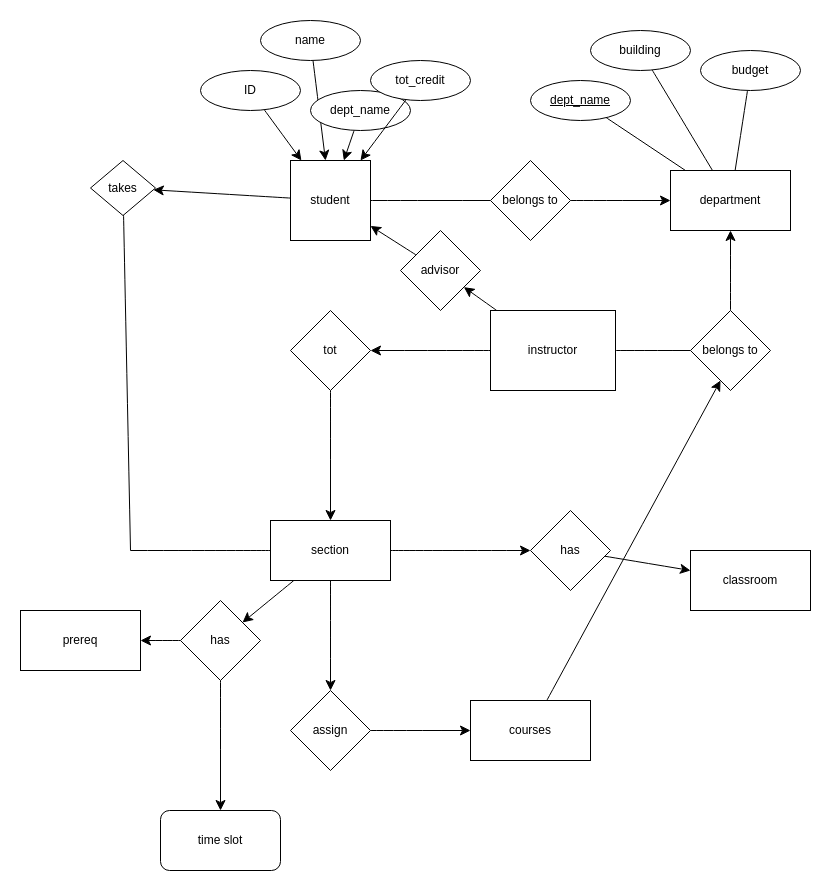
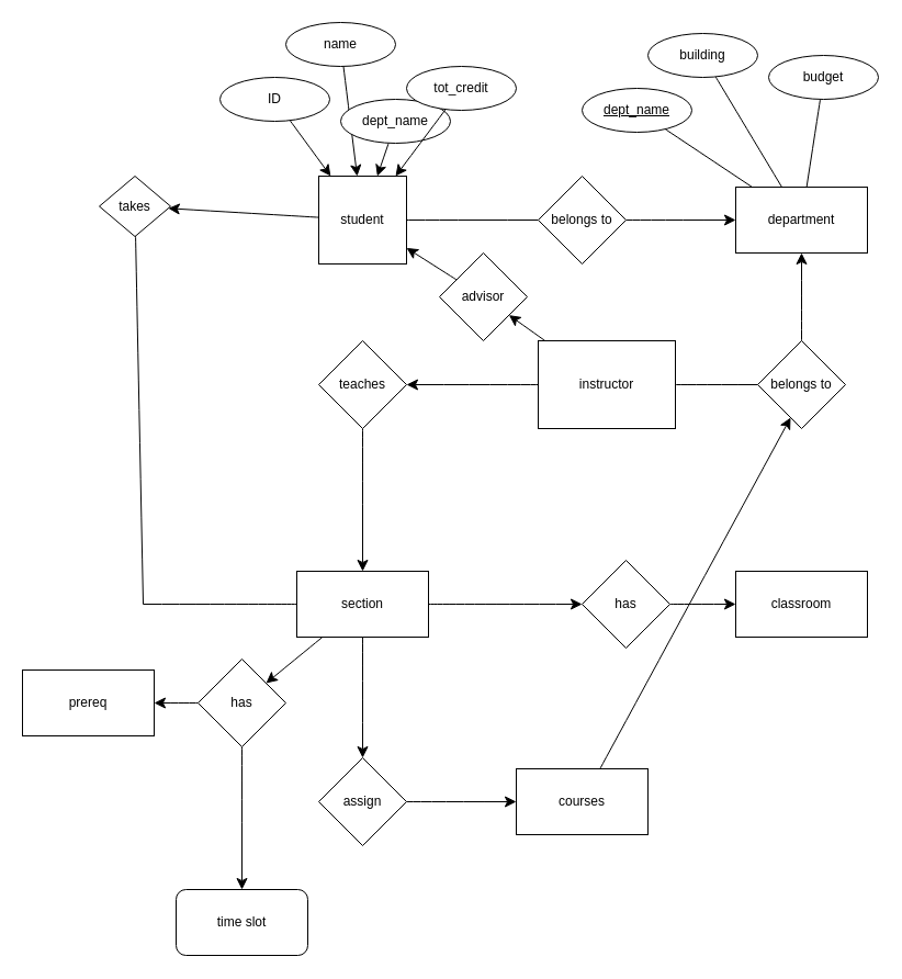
  <mxCell id="0" />
  <mxCell id="1" parent="0" />
  <mxCell id="2" value="" style="edgeStyle=none;curved=1;rounded=0;orthogonalLoop=1;jettySize=auto;html=1;fontSize=12;startSize=8;endSize=8;endArrow=none;startFill=0;" edge="1" parent="1" source="4" target="6"><mxGeometry relative="1" as="geometry" /></mxCell>
  <mxCell id="3" value="" style="edgeStyle=none;curved=1;rounded=0;orthogonalLoop=1;jettySize=auto;html=1;fontSize=12;startSize=8;endSize=8;" edge="1" parent="1" source="4" target="22"><mxGeometry relative="1" as="geometry" /></mxCell>
  <mxCell id="4" value="student" style="whiteSpace=wrap;html=1;aspect=fixed;" parent="1" vertex="1"><mxGeometry x="290" y="160" width="80" height="80" as="geometry" /></mxCell>
  <mxCell id="5" value="" style="edgeStyle=none;curved=1;rounded=0;orthogonalLoop=1;jettySize=auto;html=1;fontSize=12;startSize=8;endSize=8;" edge="1" parent="1" source="6" target="7"><mxGeometry relative="1" as="geometry" /></mxCell>
  <mxCell id="6" value="belongs to" style="rhombus;whiteSpace=wrap;html=1;" vertex="1" parent="1"><mxGeometry x="490" y="160" width="80" height="80" as="geometry" /></mxCell>
  <mxCell id="7" value="department" style="whiteSpace=wrap;html=1;" vertex="1" parent="1"><mxGeometry x="670" y="170" width="120" height="60" as="geometry" /></mxCell>
  <mxCell id="8" value="" style="edgeStyle=none;curved=1;rounded=0;orthogonalLoop=1;jettySize=auto;html=1;fontSize=12;startSize=8;endSize=8;endArrow=none;startFill=0;" edge="1" parent="1" source="11" target="13"><mxGeometry relative="1" as="geometry" /></mxCell>
  <mxCell id="9" value="" style="edgeStyle=none;curved=1;rounded=0;orthogonalLoop=1;jettySize=auto;html=1;fontSize=12;startSize=8;endSize=8;" edge="1" parent="1" source="11" target="15"><mxGeometry relative="1" as="geometry" /></mxCell>
  <mxCell id="10" style="edgeStyle=none;curved=1;rounded=0;orthogonalLoop=1;jettySize=auto;html=1;fontSize=12;startSize=8;endSize=8;" edge="1" parent="1" source="11" target="27"><mxGeometry relative="1" as="geometry"><mxPoint x="460" y="290" as="targetPoint" /></mxGeometry></mxCell>
  <mxCell id="11" value="instructor" style="whiteSpace=wrap;html=1;aspect=fixed;" vertex="1" parent="1"><mxGeometry x="490" y="310" width="125" height="80" as="geometry" /></mxCell>
  <mxCell id="12" value="" style="edgeStyle=none;curved=1;rounded=0;orthogonalLoop=1;jettySize=auto;html=1;fontSize=12;startSize=8;endSize=8;" edge="1" parent="1" source="13" target="7"><mxGeometry relative="1" as="geometry" /></mxCell>
  <mxCell id="13" value="belongs to" style="rhombus;whiteSpace=wrap;html=1;" vertex="1" parent="1"><mxGeometry x="690" y="310" width="80" height="80" as="geometry" /></mxCell>
  <mxCell id="14" value="" style="edgeStyle=none;curved=1;rounded=0;orthogonalLoop=1;jettySize=auto;html=1;fontSize=12;startSize=8;endSize=8;" edge="1" parent="1" source="15" target="20"><mxGeometry relative="1" as="geometry" /></mxCell>
- <mxCell id="15" value="tot" style="rhombus;whiteSpace=wrap;html=1;" vertex="1" parent="1"><mxGeometry x="290" y="310" width="80" height="80" as="geometry" /></mxCell>
+ <mxCell id="15" value="teaches" style="rhombus;whiteSpace=wrap;html=1;" vertex="1" parent="1"><mxGeometry x="290" y="310" width="80" height="80" as="geometry" /></mxCell>
  <mxCell id="16" style="edgeStyle=none;curved=1;rounded=0;orthogonalLoop=1;jettySize=auto;html=1;fontSize=12;startSize=8;endSize=8;endArrow=none;startFill=0;" edge="1" parent="1" source="20"><mxGeometry relative="1" as="geometry"><mxPoint x="130" y="550" as="targetPoint" /></mxGeometry></mxCell>
  <mxCell id="17" value="" style="edgeStyle=none;curved=1;rounded=0;orthogonalLoop=1;jettySize=auto;html=1;fontSize=12;startSize=8;endSize=8;" edge="1" parent="1" source="20" target="24"><mxGeometry relative="1" as="geometry" /></mxCell>
  <mxCell id="18" value="" style="edgeStyle=none;curved=1;rounded=0;orthogonalLoop=1;jettySize=auto;html=1;fontSize=12;startSize=8;endSize=8;" edge="1" parent="1" source="20" target="29"><mxGeometry relative="1" as="geometry" /></mxCell>
  <mxCell id="19" value="" style="edgeStyle=none;curved=1;rounded=0;orthogonalLoop=1;jettySize=auto;html=1;fontSize=12;startSize=8;endSize=8;" edge="1" parent="1" source="20" target="34"><mxGeometry relative="1" as="geometry" /></mxCell>
  <mxCell id="20" value="section" style="whiteSpace=wrap;html=1;" vertex="1" parent="1"><mxGeometry x="270" y="520" width="120" height="60" as="geometry" /></mxCell>
  <mxCell id="21" style="edgeStyle=none;curved=1;rounded=0;orthogonalLoop=1;jettySize=auto;html=1;fontSize=12;startSize=8;endSize=8;endArrow=none;startFill=0;" edge="1" parent="1" source="22"><mxGeometry relative="1" as="geometry"><mxPoint x="130" y="550" as="targetPoint" /></mxGeometry></mxCell>
  <mxCell id="22" value="&lt;div&gt;takes&lt;/div&gt;" style="rhombus;whiteSpace=wrap;html=1;" vertex="1" parent="1"><mxGeometry x="90" y="160" width="65" height="55" as="geometry" /></mxCell>
  <mxCell id="23" value="" style="edgeStyle=none;curved=1;rounded=0;orthogonalLoop=1;jettySize=auto;html=1;fontSize=12;startSize=8;endSize=8;" edge="1" parent="1" source="24" target="25"><mxGeometry relative="1" as="geometry" /></mxCell>
  <mxCell id="24" value="has" style="rhombus;whiteSpace=wrap;html=1;" vertex="1" parent="1"><mxGeometry x="530" y="510" width="80" height="80" as="geometry" /></mxCell>
- <mxCell id="25" value="&lt;div&gt;classroom&lt;/div&gt;" style="whiteSpace=wrap;html=1;" vertex="1" parent="1"><mxGeometry x="690" y="550" width="120" height="60" as="geometry" /></mxCell>
+ <mxCell id="25" value="&lt;div&gt;classroom&lt;/div&gt;" style="whiteSpace=wrap;html=1;" vertex="1" parent="1"><mxGeometry x="670" y="520" width="120" height="60" as="geometry" /></mxCell>
  <mxCell id="26" value="" style="edgeStyle=none;curved=1;rounded=0;orthogonalLoop=1;jettySize=auto;html=1;fontSize=12;startSize=8;endSize=8;" edge="1" parent="1" source="27" target="4"><mxGeometry relative="1" as="geometry" /></mxCell>
  <mxCell id="27" value="advisor" style="rhombus;whiteSpace=wrap;html=1;" vertex="1" parent="1"><mxGeometry x="400" y="230" width="80" height="80" as="geometry" /></mxCell>
  <mxCell id="28" value="" style="edgeStyle=none;curved=1;rounded=0;orthogonalLoop=1;jettySize=auto;html=1;fontSize=12;startSize=8;endSize=8;" edge="1" parent="1" source="29" target="31"><mxGeometry relative="1" as="geometry" /></mxCell>
  <mxCell id="29" value="assign" style="rhombus;whiteSpace=wrap;html=1;" vertex="1" parent="1"><mxGeometry x="290" y="690" width="80" height="80" as="geometry" /></mxCell>
  <mxCell id="30" value="" style="edgeStyle=none;curved=1;rounded=0;orthogonalLoop=1;jettySize=auto;html=1;fontSize=12;startSize=8;endSize=8;entryX=0.375;entryY=0.875;entryDx=0;entryDy=0;entryPerimeter=0;" edge="1" parent="1" source="31" target="13"><mxGeometry relative="1" as="geometry" /></mxCell>
  <mxCell id="31" value="courses" style="whiteSpace=wrap;html=1;" vertex="1" parent="1"><mxGeometry x="470" y="700" width="120" height="60" as="geometry" /></mxCell>
  <mxCell id="32" value="" style="edgeStyle=none;curved=1;rounded=0;orthogonalLoop=1;jettySize=auto;html=1;fontSize=12;startSize=8;endSize=8;" edge="1" parent="1" source="34" target="35"><mxGeometry relative="1" as="geometry" /></mxCell>
  <mxCell id="33" value="" style="edgeStyle=none;curved=1;rounded=0;orthogonalLoop=1;jettySize=auto;html=1;fontSize=12;startSize=8;endSize=8;" edge="1" parent="1" source="34" target="36"><mxGeometry relative="1" as="geometry" /></mxCell>
  <mxCell id="34" value="has" style="rhombus;whiteSpace=wrap;html=1;" vertex="1" parent="1"><mxGeometry x="180" y="600" width="80" height="80" as="geometry" /></mxCell>
  <mxCell id="35" value="time slot" style="whiteSpace=wrap;html=1;rounded=1;" vertex="1" parent="1"><mxGeometry x="160" y="810" width="120" height="60" as="geometry" /></mxCell>
  <mxCell id="36" value="prereq" style="whiteSpace=wrap;html=1;" vertex="1" parent="1"><mxGeometry x="20" y="610" width="120" height="60" as="geometry" /></mxCell>
  <mxCell id="37" value="" style="edgeStyle=none;curved=1;rounded=0;orthogonalLoop=1;jettySize=auto;html=1;fontSize=12;startSize=8;endSize=8;endArrow=none;startFill=0;" edge="1" parent="1" source="38" target="7"><mxGeometry relative="1" as="geometry" /></mxCell>
  <mxCell id="38" value="&lt;u&gt;dept_name&lt;/u&gt;" style="ellipse;whiteSpace=wrap;html=1;align=center;" vertex="1" parent="1"><mxGeometry x="530" y="80" width="100" height="40" as="geometry" /></mxCell>
  <mxCell id="39" value="" style="edgeStyle=none;curved=1;rounded=0;orthogonalLoop=1;jettySize=auto;html=1;fontSize=12;startSize=8;endSize=8;endArrow=none;startFill=0;" edge="1" parent="1" source="40" target="7"><mxGeometry relative="1" as="geometry" /></mxCell>
  <mxCell id="40" value="building" style="ellipse;whiteSpace=wrap;html=1;align=center;" vertex="1" parent="1"><mxGeometry x="590" y="30" width="100" height="40" as="geometry" /></mxCell>
  <mxCell id="41" value="" style="edgeStyle=none;curved=1;rounded=0;orthogonalLoop=1;jettySize=auto;html=1;fontSize=12;startSize=8;endSize=8;endArrow=none;startFill=0;" edge="1" parent="1" source="42" target="7"><mxGeometry relative="1" as="geometry" /></mxCell>
  <mxCell id="42" value="budget" style="ellipse;whiteSpace=wrap;html=1;align=center;" vertex="1" parent="1"><mxGeometry x="700" y="50" width="100" height="40" as="geometry" /></mxCell>
  <mxCell id="43" value="" style="edgeStyle=none;curved=1;rounded=0;orthogonalLoop=1;jettySize=auto;html=1;fontSize=12;startSize=8;endSize=8;" edge="1" parent="1" source="44" target="4"><mxGeometry relative="1" as="geometry" /></mxCell>
  <mxCell id="44" value="ID" style="ellipse;whiteSpace=wrap;html=1;align=center;" vertex="1" parent="1"><mxGeometry x="200" y="70" width="100" height="40" as="geometry" /></mxCell>
  <mxCell id="45" value="" style="edgeStyle=none;curved=1;rounded=0;orthogonalLoop=1;jettySize=auto;html=1;fontSize=12;startSize=8;endSize=8;" edge="1" parent="1" source="46" target="4"><mxGeometry relative="1" as="geometry" /></mxCell>
  <mxCell id="46" value="name" style="ellipse;whiteSpace=wrap;html=1;align=center;" vertex="1" parent="1"><mxGeometry x="260" y="20" width="100" height="40" as="geometry" /></mxCell>
  <mxCell id="47" value="" style="edgeStyle=none;curved=1;rounded=0;orthogonalLoop=1;jettySize=auto;html=1;fontSize=12;startSize=8;endSize=8;" edge="1" parent="1" source="48" target="4"><mxGeometry relative="1" as="geometry" /></mxCell>
  <mxCell id="48" value="&lt;div&gt;dept_name&lt;/div&gt;" style="ellipse;whiteSpace=wrap;html=1;align=center;" vertex="1" parent="1"><mxGeometry x="310" y="90" width="100" height="40" as="geometry" /></mxCell>
  <mxCell id="49" value="" style="edgeStyle=none;curved=1;rounded=0;orthogonalLoop=1;jettySize=auto;html=1;fontSize=12;startSize=8;endSize=8;" edge="1" parent="1" source="50" target="4"><mxGeometry relative="1" as="geometry" /></mxCell>
  <mxCell id="50" value="&lt;div&gt;tot_credit&lt;/div&gt;" style="ellipse;whiteSpace=wrap;html=1;align=center;" vertex="1" parent="1"><mxGeometry x="370" y="60" width="100" height="40" as="geometry" /></mxCell>
